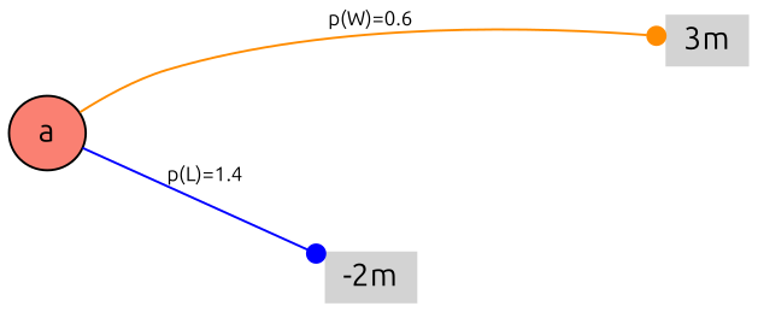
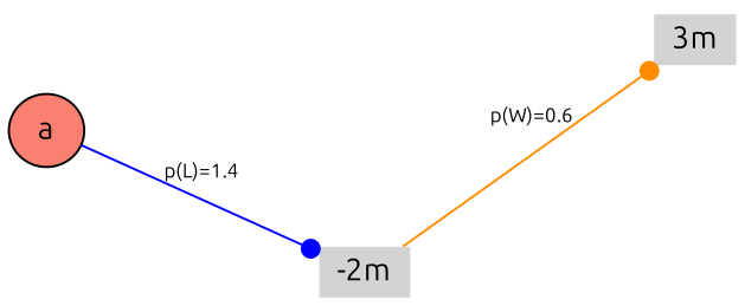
  digraph {
    fontname=Ubuntu
    nodesep=0.5
    rankdir=LR
    ranksep=1
    node [fillcolor=lightgrey fontname=Ubuntu style=filled]
    edge [arrowhead=dot fontname=Ubuntu fontsize=9]
    n1 [height=.2 label="3m" shape=none width=.2]
    a [fillcolor=salmon height=.2 width=.2]
    in [height=.2 style=invis width=.2 fillcolor=""]
    n4 [height=.2 label="-2m" shape=none width=.2]
-   a -> n1 [color=darkorange label="p(W)=0.6"]
+   n4 -> n1 [color=darkorange label="p(W)=0.6"]
    a -> in [style=invis arrowhead=""]
    a -> n4 [color=blue label="p(L)=1.4"]
  }
